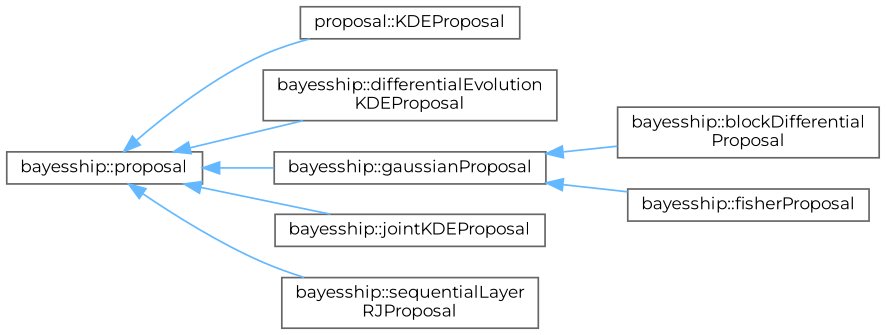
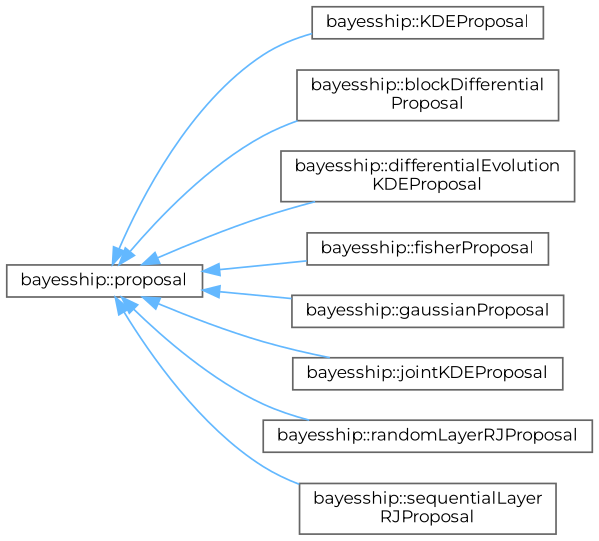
  digraph {
    fontname=Montserrat
    rankdir=LR
    node [color=grey40 fillcolor=white fontname=Montserrat fontsize=10 shape=box style=filled]
    edge [color=steelblue1 dir=back fontname=Montserrat fontsize=10 labelfontname=Helvetica labelfontsize=10 style=solid]
    n1 [height=0.2 label="bayesship::proposal" width=0.4]
-   n2 [height=0.2 label="proposal::KDEProposal" width=0.4]
+   n2 [height=0.2 label="bayesship::KDEProposal" width=0.4]
    n3 [height=0.2 label="bayesship::blockDifferential\lProposal" width=0.4]
    n4 [height=0.2 label="bayesship::differentialEvolution\lKDEProposal" width=0.4]
    n5 [height=0.2 label="bayesship::fisherProposal" width=0.4]
    n6 [height=0.2 label="bayesship::gaussianProposal" width=0.4]
    n7 [height=0.2 label="bayesship::jointKDEProposal" width=0.4]
+   n8 [height=0.2 label="bayesship::randomLayerRJProposal" width=0.4]
    n9 [height=0.2 label="bayesship::sequentialLayer\lRJProposal" width=0.4]
    n1 -> n2
-   n6 -> n3
+   n1 -> n3
    n1 -> n4
-   n6 -> n5
+   n1 -> n5
    n1 -> n6
    n1 -> n7
+   n1 -> n8
    n1 -> n9
  }
